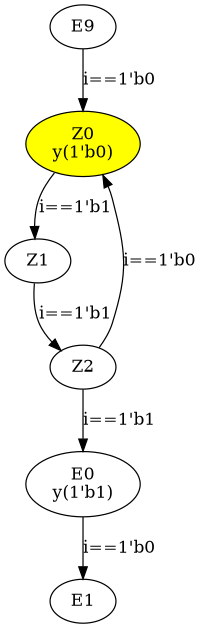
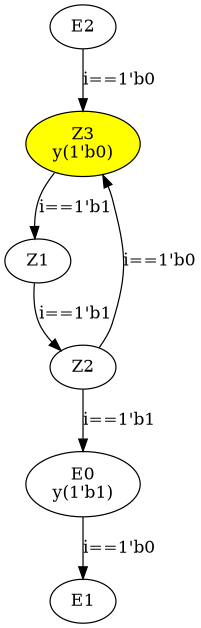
  digraph {
-   n1 [fillcolor=yellow label="Z0\ny(1'b0)" style=filled]
+   n1 [fillcolor=yellow label="Z3\ny(1'b0)" style=filled]
    n2 [label=Z1]
    n3 [label=Z2]
    n4 [label="E0\ny(1'b1)"]
    n5 [label=E1]
-   n6 [label=E9]
+   n6 [label=E2]
    n1 -> n2 [label="i==1'b1"]
    n2 -> n3 [label="i==1'b1"]
    n3 -> n1 [label="i==1'b0"]
    n3 -> n4 [label="i==1'b1"]
    n4 -> n5 [label="i==1'b0"]
    n6 -> n1 [label="i==1'b0"]
  }
